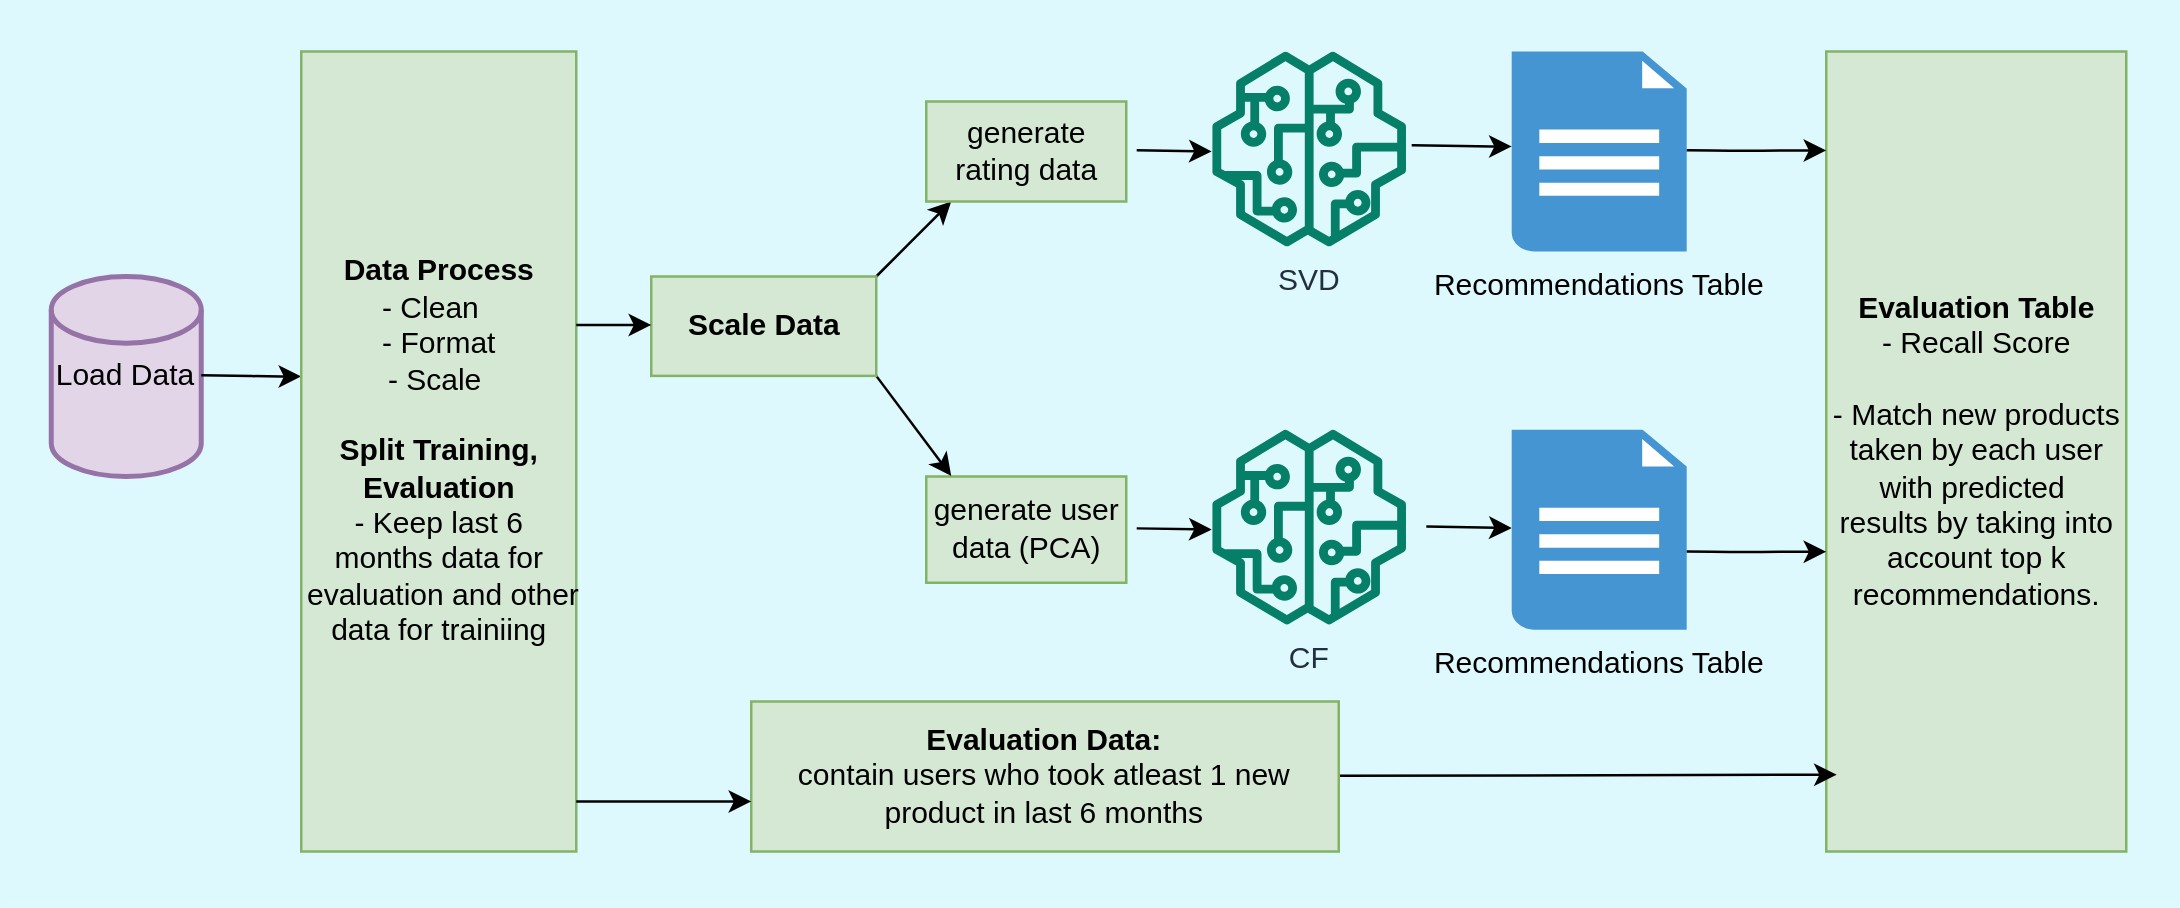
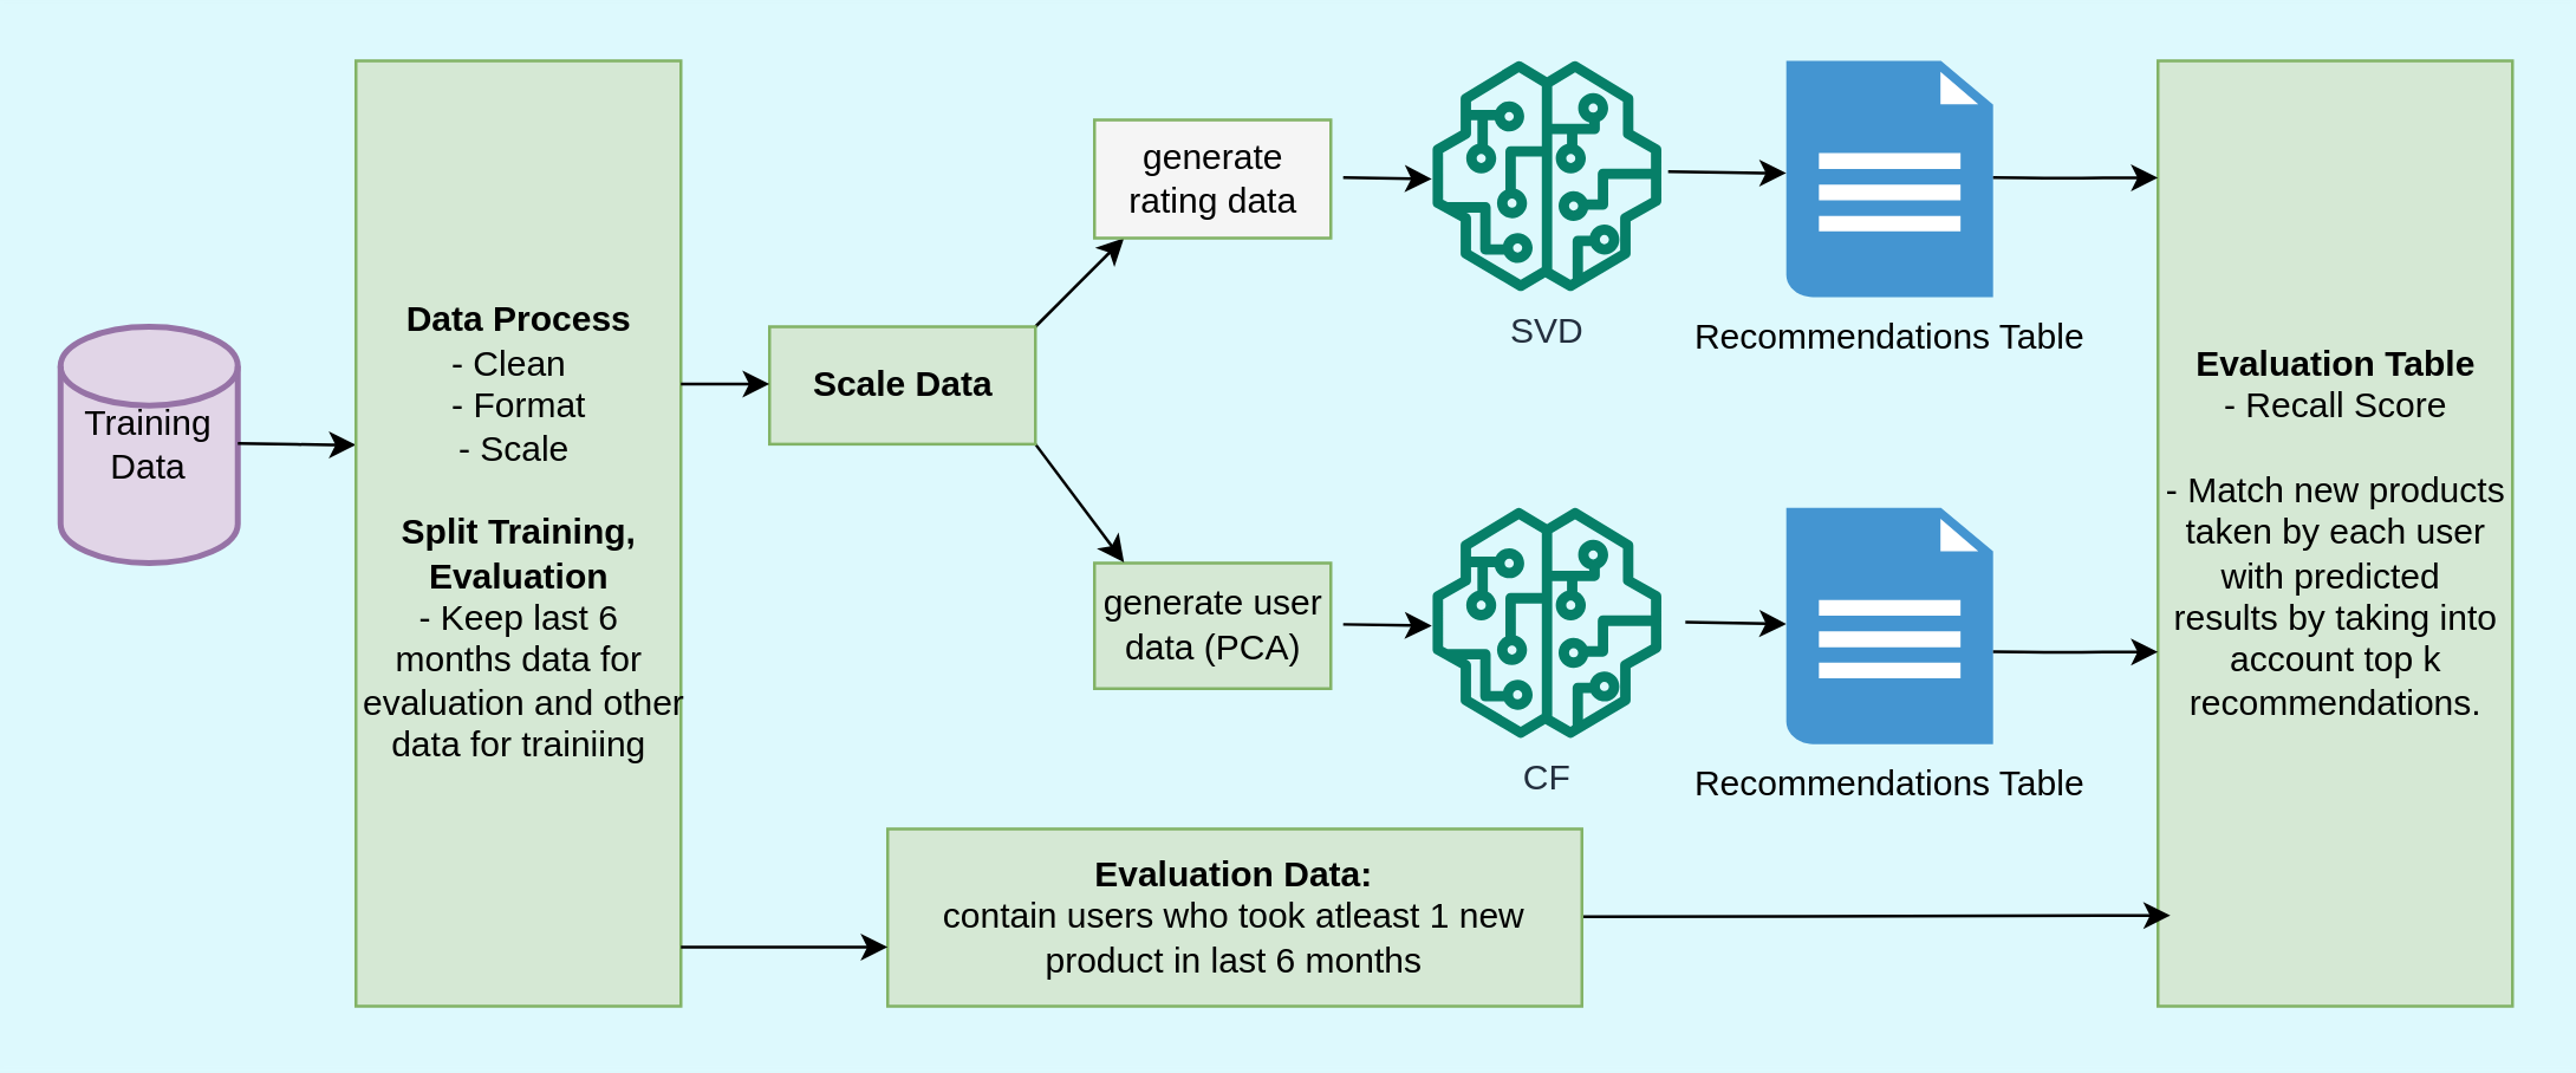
  <mxCell id="0" />
  <mxCell id="1" parent="0" />
- <mxCell id="2" value="Load Data" style="strokeWidth=2;html=1;shape=mxgraph.flowchart.database;whiteSpace=wrap;fillColor=#e1d5e7;strokeColor=#9673a6;" parent="1" vertex="1"><mxGeometry x="20" y="110" width="60" height="80" as="geometry" /></mxCell>
+ <mxCell id="2" value="Training Data" style="strokeWidth=2;html=1;shape=mxgraph.flowchart.database;whiteSpace=wrap;fillColor=#e1d5e7;strokeColor=#9673a6;" parent="1" vertex="1"><mxGeometry x="20" y="110" width="60" height="80" as="geometry" /></mxCell>
  <mxCell id="3" value="" style="endArrow=classic;html=1;" parent="1" edge="1"><mxGeometry width="50" height="50" relative="1" as="geometry"><mxPoint x="80" y="149.5" as="sourcePoint" /><mxPoint x="120" y="150" as="targetPoint" /><Array as="points"><mxPoint x="110" y="150" /></Array></mxGeometry></mxCell>
  <mxCell id="4" value="&lt;b&gt;Data Process&lt;/b&gt;&lt;br&gt;&amp;nbsp;- Clean&amp;nbsp; &amp;nbsp;&lt;br&gt;- Format&lt;br&gt;- Scale&amp;nbsp;&lt;br&gt;&lt;br&gt;&lt;b&gt;Split Training, &lt;br&gt;Evaluation&lt;/b&gt;&lt;br&gt;- Keep last 6 &lt;br&gt;months data for&lt;br&gt;&amp;nbsp;evaluation and other&lt;br&gt;data for trainiing" style="html=1;dashed=0;whitespace=wrap;fillColor=#d5e8d4;strokeColor=#82b366;" parent="1" vertex="1"><mxGeometry x="120" y="20" width="110" height="320" as="geometry" /></mxCell>
  <mxCell id="5" value="" style="endArrow=classic;html=1;exitX=1;exitY=0;exitDx=0;exitDy=0;" parent="1" edge="1" source="15"><mxGeometry width="50" height="50" relative="1" as="geometry"><mxPoint x="360" y="100" as="sourcePoint" /><mxPoint x="380" y="80" as="targetPoint" /><Array as="points"><mxPoint x="370" y="90" /></Array></mxGeometry></mxCell>
  <mxCell id="6" value="SVD" style="sketch=0;outlineConnect=0;fontColor=#232F3E;gradientColor=none;fillColor=#067F68;strokeColor=none;dashed=0;verticalLabelPosition=bottom;verticalAlign=top;align=center;html=1;fontSize=12;fontStyle=0;aspect=fixed;pointerEvents=1;shape=mxgraph.aws4.sagemaker_model;" parent="1" vertex="1"><mxGeometry x="484.18" y="20" width="78" height="78" as="geometry" /></mxCell>
  <mxCell id="7" value="" style="edgeStyle=none;html=1;exitX=1.105;exitY=0.497;exitDx=0;exitDy=0;exitPerimeter=0;" edge="1" parent="1" source="8" target="11"><mxGeometry relative="1" as="geometry"><mxPoint x="580" y="210" as="sourcePoint" /></mxGeometry></mxCell>
  <mxCell id="8" value="CF" style="sketch=0;outlineConnect=0;fontColor=#232F3E;gradientColor=none;fillColor=#067F68;strokeColor=none;dashed=0;verticalLabelPosition=bottom;verticalAlign=top;align=center;html=1;fontSize=12;fontStyle=0;aspect=fixed;pointerEvents=1;shape=mxgraph.aws4.sagemaker_model;" parent="1" vertex="1"><mxGeometry x="484.18" y="171.25" width="78" height="78" as="geometry" /></mxCell>
  <mxCell id="9" value="Recommendations Table" style="shadow=0;dashed=0;html=1;strokeColor=none;fillColor=#4495D1;labelPosition=center;verticalLabelPosition=bottom;verticalAlign=top;align=center;outlineConnect=0;shape=mxgraph.veeam.2d.report;" parent="1" vertex="1"><mxGeometry x="604.18" y="20" width="70" height="80" as="geometry" /></mxCell>
  <mxCell id="10" value="" style="endArrow=classic;html=1;" parent="1" edge="1"><mxGeometry width="50" height="50" relative="1" as="geometry"><mxPoint x="564.18" y="57.5" as="sourcePoint" /><mxPoint x="604.18" y="58" as="targetPoint" /><Array as="points"><mxPoint x="594.18" y="58" /></Array></mxGeometry></mxCell>
  <mxCell id="11" value="Recommendations Table" style="shadow=0;dashed=0;html=1;strokeColor=none;fillColor=#4495D1;labelPosition=center;verticalLabelPosition=bottom;verticalAlign=top;align=center;outlineConnect=0;shape=mxgraph.veeam.2d.report;" parent="1" vertex="1"><mxGeometry x="604.18" y="171.25" width="70" height="80" as="geometry" /></mxCell>
- <mxCell id="12" value="generate &lt;br&gt;rating data" style="html=1;dashed=0;whitespace=wrap;fillColor=#d5e8d4;strokeColor=#82b366;" vertex="1" parent="1"><mxGeometry x="370" y="40" width="80" height="40" as="geometry" /></mxCell>
+ <mxCell id="12" value="generate &lt;br&gt;rating data" style="html=1;dashed=0;whitespace=wrap;fillColor=#f5f5f5;strokeColor=#82b366;" vertex="1" parent="1"><mxGeometry x="370" y="40" width="80" height="40" as="geometry" /></mxCell>
  <mxCell id="13" value="generate user &lt;br&gt;data (PCA)" style="html=1;dashed=0;whitespace=wrap;fillColor=#d5e8d4;strokeColor=#82b366;" vertex="1" parent="1"><mxGeometry x="370" y="190" width="80" height="42.5" as="geometry" /></mxCell>
  <mxCell id="14" value="" style="endArrow=classic;html=1;" edge="1" parent="1"><mxGeometry width="50" height="50" relative="1" as="geometry"><mxPoint x="350" y="149.75" as="sourcePoint" /><mxPoint x="380" y="189.75" as="targetPoint" /></mxGeometry></mxCell>
  <mxCell id="15" value="&lt;b&gt;Scale Data&lt;/b&gt;" style="html=1;dashed=0;whitespace=wrap;fillColor=#d5e8d4;strokeColor=#82b366;" vertex="1" parent="1"><mxGeometry x="260" y="110" width="90" height="39.75" as="geometry" /></mxCell>
  <mxCell id="16" value="" style="endArrow=classic;html=1;" edge="1" parent="1"><mxGeometry width="50" height="50" relative="1" as="geometry"><mxPoint x="230" y="129.38" as="sourcePoint" /><mxPoint x="260" y="129.38" as="targetPoint" /></mxGeometry></mxCell>
  <mxCell id="17" value="&lt;b&gt;Evaluation Table&lt;br&gt;&lt;/b&gt;- Recall Score&lt;br&gt;&lt;br&gt;- Match new products&lt;br&gt;taken by each user&lt;br&gt;with predicted&amp;nbsp;&lt;br&gt;results by taking into &lt;br&gt;account top k &lt;br&gt;recommendations.&lt;br&gt;" style="html=1;dashed=0;whitespace=wrap;fillColor=#d5e8d4;strokeColor=#82b366;" vertex="1" parent="1"><mxGeometry x="730" y="20" width="120" height="320" as="geometry" /></mxCell>
  <mxCell id="18" style="edgeStyle=none;html=1;entryX=-0.038;entryY=0.562;entryDx=0;entryDy=0;entryPerimeter=0;" edge="1" parent="1"><mxGeometry relative="1" as="geometry"><mxPoint x="674.18" y="59.505" as="sourcePoint" /><mxPoint x="730" y="59.56" as="targetPoint" /><Array as="points"><mxPoint x="694.18" y="59.72" /></Array></mxGeometry></mxCell>
  <mxCell id="19" value="" style="endArrow=classic;html=1;" edge="1" parent="1"><mxGeometry width="50" height="50" relative="1" as="geometry"><mxPoint x="454.18" y="210.75" as="sourcePoint" /><mxPoint x="484.18" y="211.25" as="targetPoint" /><Array as="points"><mxPoint x="484.18" y="211.25" /></Array></mxGeometry></mxCell>
  <mxCell id="20" value="" style="endArrow=classic;html=1;" edge="1" parent="1"><mxGeometry width="50" height="50" relative="1" as="geometry"><mxPoint x="454.18" y="59.5" as="sourcePoint" /><mxPoint x="484.18" y="60" as="targetPoint" /><Array as="points"><mxPoint x="484.18" y="60" /></Array></mxGeometry></mxCell>
  <mxCell id="21" style="edgeStyle=none;html=1;entryX=0.035;entryY=0.904;entryDx=0;entryDy=0;entryPerimeter=0;" edge="1" parent="1" source="22" target="17"><mxGeometry relative="1" as="geometry" /></mxCell>
  <mxCell id="22" value="&lt;span style=&quot;&quot;&gt;&lt;b&gt;Evaluation Data: &lt;/b&gt;&lt;br&gt;contain users who took atleast 1 new product in last 6 months&lt;/span&gt;" style="whiteSpace=wrap;html=1;fillColor=#d5e8d4;strokeColor=#82b366;dashed=0;" vertex="1" parent="1"><mxGeometry x="300" y="280" width="235" height="60.01" as="geometry" /></mxCell>
  <mxCell id="23" style="edgeStyle=none;html=1;" edge="1" parent="1"><mxGeometry relative="1" as="geometry"><mxPoint x="230" y="320" as="sourcePoint" /><mxPoint x="300" y="320" as="targetPoint" /></mxGeometry></mxCell>
  <mxCell id="24" style="edgeStyle=none;html=1;entryX=-0.038;entryY=0.562;entryDx=0;entryDy=0;entryPerimeter=0;" edge="1" parent="1"><mxGeometry relative="1" as="geometry"><mxPoint x="674.18" y="220.005" as="sourcePoint" /><mxPoint x="730" y="220.06" as="targetPoint" /><Array as="points"><mxPoint x="694.18" y="220.22" /></Array></mxGeometry></mxCell>
